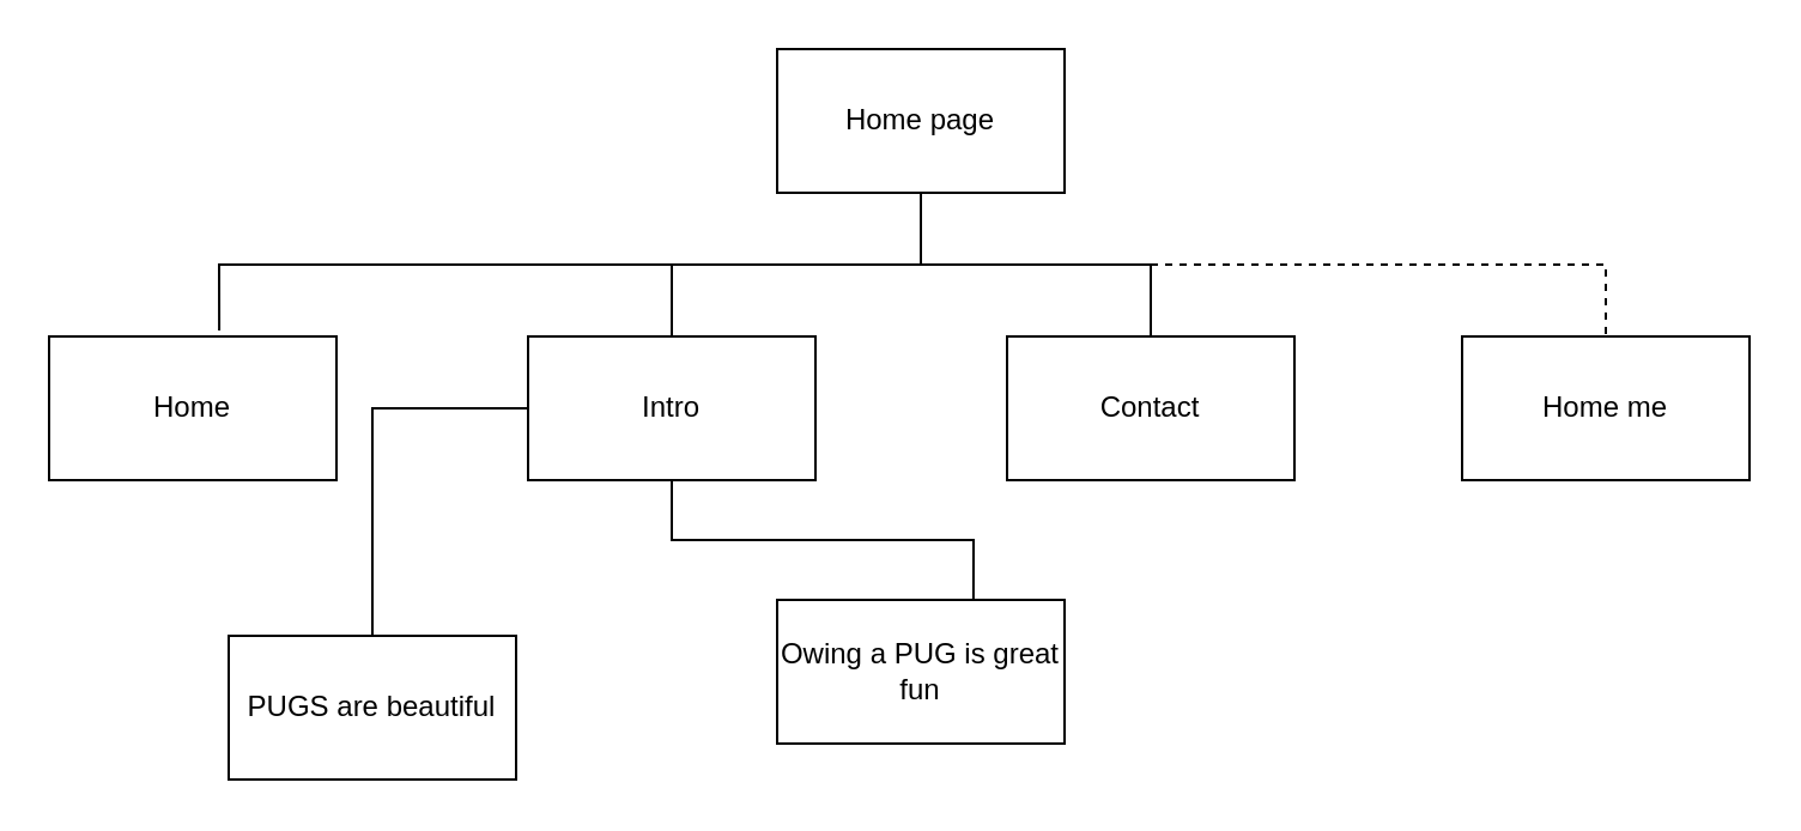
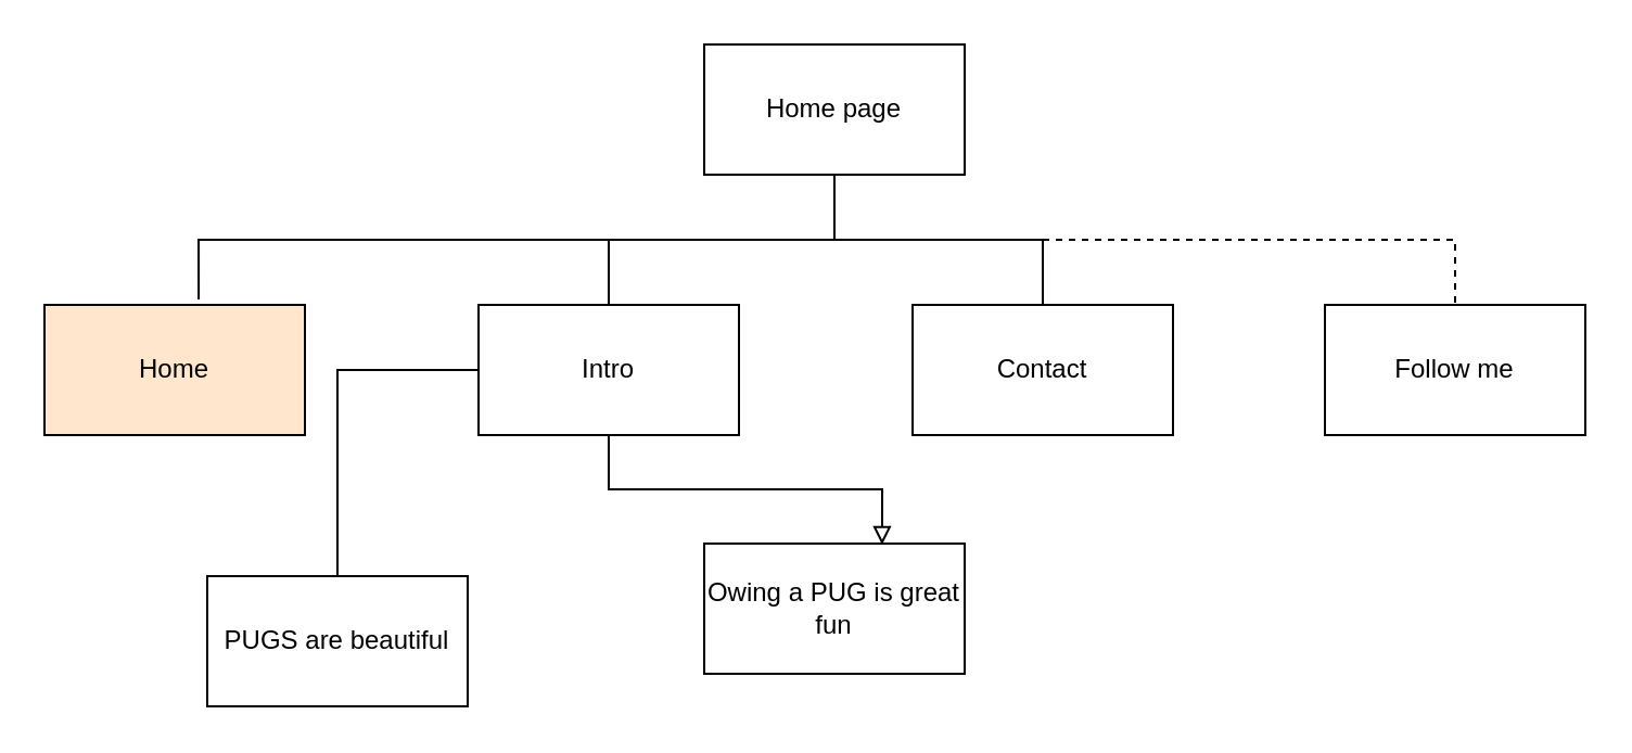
  <mxCell id="0" />
  <mxCell id="1" parent="0" />
  <mxCell id="2" style="edgeStyle=orthogonalEdgeStyle;rounded=0;orthogonalLoop=1;jettySize=auto;html=1;entryX=0.5;entryY=0;entryDx=0;entryDy=0;endArrow=none;endFill=0;" edge="1" parent="1" source="4" target="12"><mxGeometry relative="1" as="geometry" /></mxCell>
- <mxCell id="3" style="edgeStyle=orthogonalEdgeStyle;rounded=0;orthogonalLoop=1;jettySize=auto;html=1;entryX=0.683;entryY=0.008;entryDx=0;entryDy=0;entryPerimeter=0;endArrow=none;endFill=0;" edge="1" parent="1" source="4" target="13"><mxGeometry relative="1" as="geometry" /></mxCell>
+ <mxCell id="3" style="edgeStyle=orthogonalEdgeStyle;rounded=0;orthogonalLoop=1;jettySize=auto;html=1;entryX=0.683;entryY=0.008;entryDx=0;entryDy=0;entryPerimeter=0;endArrow=block;endFill=0;" edge="1" parent="1" source="4" target="13"><mxGeometry relative="1" as="geometry" /></mxCell>
  <mxCell id="4" value="Intro" style="rounded=0;whiteSpace=wrap;html=1;" vertex="1" parent="1"><mxGeometry x="220" y="140" width="120" height="60" as="geometry" /></mxCell>
  <mxCell id="5" value="Contact" style="rounded=0;whiteSpace=wrap;html=1;" vertex="1" parent="1"><mxGeometry x="420" y="140" width="120" height="60" as="geometry" /></mxCell>
  <mxCell id="6" style="edgeStyle=orthogonalEdgeStyle;rounded=0;orthogonalLoop=1;jettySize=auto;html=1;entryX=0.592;entryY=-0.042;entryDx=0;entryDy=0;entryPerimeter=0;endArrow=none;endFill=0;" edge="1" parent="1" source="10" target="14"><mxGeometry relative="1" as="geometry"><Array as="points"><mxPoint x="384" y="110" /><mxPoint x="91" y="110" /></Array></mxGeometry></mxCell>
  <mxCell id="7" style="edgeStyle=orthogonalEdgeStyle;rounded=0;orthogonalLoop=1;jettySize=auto;html=1;entryX=0.5;entryY=0;entryDx=0;entryDy=0;endArrow=none;endFill=0;" edge="1" parent="1" source="10" target="4"><mxGeometry relative="1" as="geometry" /></mxCell>
  <mxCell id="8" style="edgeStyle=orthogonalEdgeStyle;rounded=0;orthogonalLoop=1;jettySize=auto;html=1;endArrow=none;endFill=0;" edge="1" parent="1" source="10" target="5"><mxGeometry relative="1" as="geometry" /></mxCell>
  <mxCell id="9" style="edgeStyle=orthogonalEdgeStyle;rounded=0;orthogonalLoop=1;jettySize=auto;html=1;endArrow=none;endFill=0;dashed=1;" edge="1" parent="1" source="10" target="11"><mxGeometry relative="1" as="geometry"><Array as="points"><mxPoint x="384" y="110" /><mxPoint x="670" y="110" /></Array></mxGeometry></mxCell>
  <mxCell id="10" value="Home page" style="rounded=0;whiteSpace=wrap;html=1;" vertex="1" parent="1"><mxGeometry x="324" y="20" width="120" height="60" as="geometry" /></mxCell>
- <mxCell id="11" value="Home me" style="rounded=0;whiteSpace=wrap;html=1;" vertex="1" parent="1"><mxGeometry x="610" y="140" width="120" height="60" as="geometry" /></mxCell>
+ <mxCell id="11" value="Follow me" style="rounded=0;whiteSpace=wrap;html=1;" vertex="1" parent="1"><mxGeometry x="610" y="140" width="120" height="60" as="geometry" /></mxCell>
  <mxCell id="12" value="PUGS are beautiful" style="rounded=0;whiteSpace=wrap;html=1;" vertex="1" parent="1"><mxGeometry x="95" y="265" width="120" height="60" as="geometry" /></mxCell>
  <mxCell id="13" value="Owing a PUG is great fun" style="rounded=0;whiteSpace=wrap;html=1;" vertex="1" parent="1"><mxGeometry x="324" y="250" width="120" height="60" as="geometry" /></mxCell>
- <mxCell id="14" value="Home" style="rounded=0;whiteSpace=wrap;html=1;" vertex="1" parent="1"><mxGeometry x="20" y="140" width="120" height="60" as="geometry" /></mxCell>
+ <mxCell id="14" value="Home" style="rounded=0;whiteSpace=wrap;html=1;fillColor=#ffe6cc;" vertex="1" parent="1"><mxGeometry x="20" y="140" width="120" height="60" as="geometry" /></mxCell>
